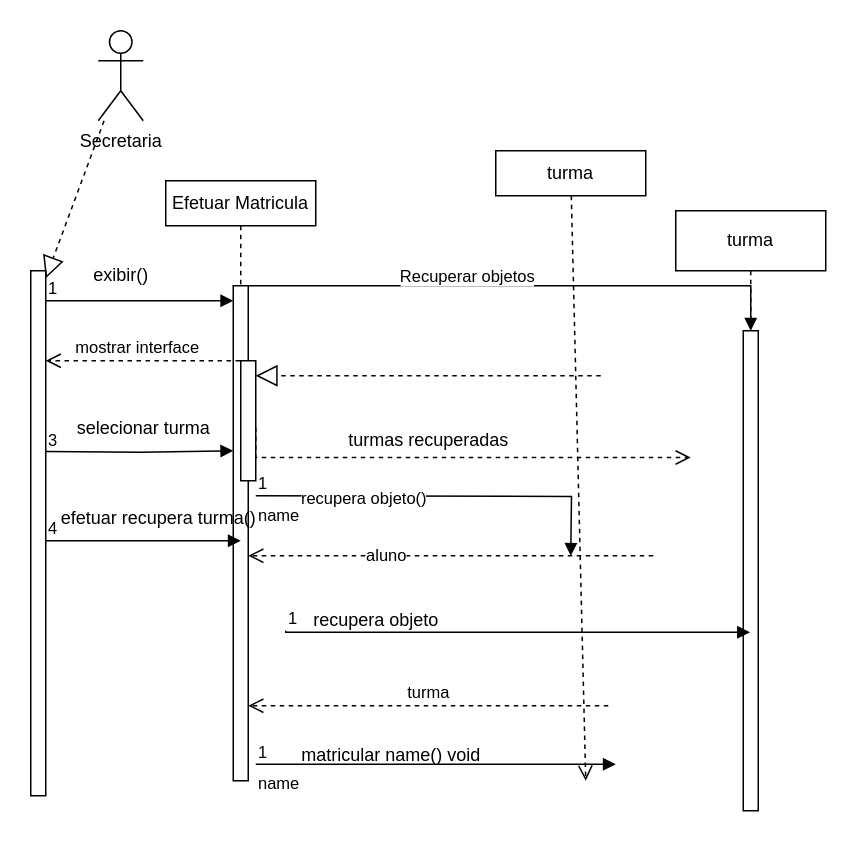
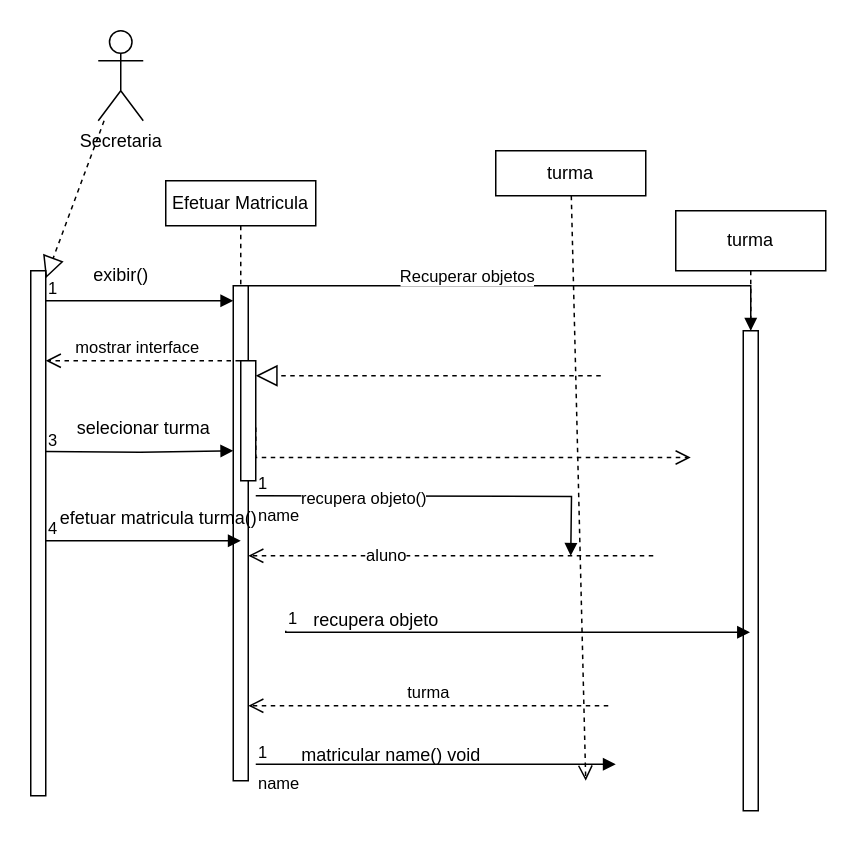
  <mxCell id="0" />
  <mxCell id="1" parent="0" />
  <mxCell id="2" value="Efetuar Matricula" style="shape=umlLifeline;perimeter=lifelinePerimeter;whiteSpace=wrap;html=1;container=0;dropTarget=0;collapsible=0;recursiveResize=0;outlineConnect=0;portConstraint=eastwest;newEdgeStyle={&quot;edgeStyle&quot;:&quot;elbowEdgeStyle&quot;,&quot;elbow&quot;:&quot;vertical&quot;,&quot;curved&quot;:0,&quot;rounded&quot;:0};size=30;" parent="1" vertex="1"><mxGeometry x="110" y="120" width="100" height="390" as="geometry" /></mxCell>
  <mxCell id="3" value="" style="html=1;points=[];perimeter=orthogonalPerimeter;outlineConnect=0;targetShapes=umlLifeline;portConstraint=eastwest;newEdgeStyle={&quot;edgeStyle&quot;:&quot;elbowEdgeStyle&quot;,&quot;elbow&quot;:&quot;vertical&quot;,&quot;curved&quot;:0,&quot;rounded&quot;:0};" parent="2" vertex="1"><mxGeometry x="45" y="70" width="10" height="330" as="geometry" /></mxCell>
  <mxCell id="4" value="" style="html=1;points=[];perimeter=orthogonalPerimeter;outlineConnect=0;targetShapes=umlLifeline;portConstraint=eastwest;newEdgeStyle={&quot;edgeStyle&quot;:&quot;elbowEdgeStyle&quot;,&quot;elbow&quot;:&quot;vertical&quot;,&quot;curved&quot;:0,&quot;rounded&quot;:0};" parent="2" vertex="1"><mxGeometry x="50" y="120" width="10" height="80" as="geometry" /></mxCell>
  <mxCell id="5" value="turma" style="shape=umlLifeline;perimeter=lifelinePerimeter;whiteSpace=wrap;html=1;container=0;dropTarget=0;collapsible=0;recursiveResize=0;outlineConnect=0;portConstraint=eastwest;newEdgeStyle={&quot;edgeStyle&quot;:&quot;elbowEdgeStyle&quot;,&quot;elbow&quot;:&quot;vertical&quot;,&quot;curved&quot;:0,&quot;rounded&quot;:0};" parent="1" vertex="1"><mxGeometry x="450" y="140" width="100" height="400" as="geometry" /></mxCell>
  <mxCell id="6" value="" style="html=1;points=[];perimeter=orthogonalPerimeter;outlineConnect=0;targetShapes=umlLifeline;portConstraint=eastwest;newEdgeStyle={&quot;edgeStyle&quot;:&quot;elbowEdgeStyle&quot;,&quot;elbow&quot;:&quot;vertical&quot;,&quot;curved&quot;:0,&quot;rounded&quot;:0};" parent="5" vertex="1"><mxGeometry x="45" y="80" width="10" height="320" as="geometry" /></mxCell>
  <mxCell id="7" value="-" style="html=1;verticalAlign=bottom;endArrow=block;edgeStyle=elbowEdgeStyle;elbow=vertical;curved=0;rounded=0;" parent="1" source="3" target="6" edge="1"><mxGeometry relative="1" as="geometry"><mxPoint x="185" y="200" as="sourcePoint" /><Array as="points"><mxPoint x="170" y="190" /></Array></mxGeometry></mxCell>
  <mxCell id="8" value="Recuperar objetos" style="edgeLabel;html=1;align=center;verticalAlign=middle;resizable=0;points=[];" vertex="1" connectable="0" parent="7"><mxGeometry x="-0.364" relative="1" as="geometry"><mxPoint x="29" y="-7" as="offset" /></mxGeometry></mxCell>
  <mxCell id="9" value="" style="html=1;verticalAlign=bottom;endArrow=open;dashed=1;endSize=8;edgeStyle=elbowEdgeStyle;elbow=vertical;curved=0;rounded=0;" parent="1" edge="1"><mxGeometry relative="1" as="geometry"><mxPoint x="165" y="370" as="targetPoint" /><Array as="points"><mxPoint x="180" y="370" /></Array><mxPoint x="435" y="370" as="sourcePoint" /></mxGeometry></mxCell>
  <mxCell id="10" value="aluno" style="edgeLabel;html=1;align=center;verticalAlign=middle;resizable=0;points=[];" vertex="1" connectable="0" parent="9"><mxGeometry x="0.326" y="-1" relative="1" as="geometry"><mxPoint as="offset" /></mxGeometry></mxCell>
  <mxCell id="11" value="" style="html=1;verticalAlign=bottom;endArrow=open;dashed=1;endSize=8;edgeStyle=elbowEdgeStyle;elbow=vertical;curved=0;rounded=0;" parent="1" edge="1"><mxGeometry relative="1" as="geometry"><mxPoint x="460" y="305" as="targetPoint" /><Array as="points"><mxPoint x="170" y="304.5" /></Array><mxPoint x="170" y="284.5" as="sourcePoint" /></mxGeometry></mxCell>
  <mxCell id="12" value="Secretaria" style="shape=umlActor;verticalLabelPosition=bottom;verticalAlign=top;html=1;outlineConnect=0;" vertex="1" parent="1"><mxGeometry x="65" y="20" width="30" height="60" as="geometry" /></mxCell>
  <mxCell id="13" value="" style="html=1;points=[[0,0,0,0,5],[0,1,0,0,-5],[1,0,0,0,5],[1,1,0,0,-5]];perimeter=orthogonalPerimeter;outlineConnect=0;targetShapes=umlLifeline;portConstraint=eastwest;newEdgeStyle={&quot;curved&quot;:0,&quot;rounded&quot;:0};" vertex="1" parent="1"><mxGeometry x="20" y="180" width="10" height="350" as="geometry" /></mxCell>
  <mxCell id="14" value="" style="endArrow=block;dashed=1;endFill=0;endSize=12;html=1;rounded=0;entryX=1;entryY=0;entryDx=0;entryDy=5;entryPerimeter=0;" edge="1" parent="1" source="12" target="13"><mxGeometry width="160" relative="1" as="geometry"><mxPoint x="40" y="100" as="sourcePoint" /><mxPoint x="200" y="100" as="targetPoint" /></mxGeometry></mxCell>
  <mxCell id="15" value="" style="endArrow=block;endFill=1;html=1;edgeStyle=orthogonalEdgeStyle;align=left;verticalAlign=top;rounded=0;" edge="1" parent="1"><mxGeometry x="-1" relative="1" as="geometry"><mxPoint x="30" y="200" as="sourcePoint" /><mxPoint x="155" y="200" as="targetPoint" /></mxGeometry></mxCell>
  <mxCell id="16" value="1" style="edgeLabel;resizable=0;html=1;align=left;verticalAlign=bottom;" connectable="0" vertex="1" parent="15"><mxGeometry x="-1" relative="1" as="geometry" /></mxCell>
  <mxCell id="17" value="" style="html=1;verticalAlign=bottom;endArrow=open;dashed=1;endSize=8;curved=0;rounded=0;" edge="1" parent="1" source="2"><mxGeometry x="0.004" relative="1" as="geometry"><mxPoint x="110" y="240" as="sourcePoint" /><mxPoint x="30" y="240" as="targetPoint" /><mxPoint as="offset" /></mxGeometry></mxCell>
  <mxCell id="18" value="mostrar interface" style="edgeLabel;html=1;align=center;verticalAlign=middle;resizable=0;points=[];" vertex="1" connectable="0" parent="17"><mxGeometry x="0.339" y="-3" relative="1" as="geometry"><mxPoint x="18" y="-7" as="offset" /></mxGeometry></mxCell>
  <mxCell id="19" value="" style="endArrow=block;endFill=1;html=1;edgeStyle=orthogonalEdgeStyle;align=left;verticalAlign=top;rounded=0;" edge="1" parent="1"><mxGeometry x="-1" relative="1" as="geometry"><mxPoint x="30" y="300.5" as="sourcePoint" /><mxPoint x="155" y="300" as="targetPoint" /></mxGeometry></mxCell>
  <mxCell id="20" value="3" style="edgeLabel;resizable=0;html=1;align=left;verticalAlign=bottom;" connectable="0" vertex="1" parent="19"><mxGeometry x="-1" relative="1" as="geometry" /></mxCell>
  <mxCell id="21" value="" style="endArrow=block;endFill=1;html=1;edgeStyle=orthogonalEdgeStyle;align=left;verticalAlign=top;rounded=0;" edge="1" parent="1"><mxGeometry x="-1" relative="1" as="geometry"><mxPoint x="30" y="360" as="sourcePoint" /><mxPoint x="160" y="360" as="targetPoint" /></mxGeometry></mxCell>
  <mxCell id="22" value="4" style="edgeLabel;resizable=0;html=1;align=left;verticalAlign=bottom;" connectable="0" vertex="1" parent="21"><mxGeometry x="-1" relative="1" as="geometry" /></mxCell>
  <mxCell id="23" value="exibir()" style="text;html=1;align=center;verticalAlign=middle;resizable=0;points=[];autosize=1;strokeColor=none;fillColor=none;" vertex="1" parent="1"><mxGeometry x="50" y="168" width="60" height="30" as="geometry" /></mxCell>
  <mxCell id="24" value="selecionar turma" style="text;html=1;align=center;verticalAlign=middle;resizable=0;points=[];autosize=1;strokeColor=none;fillColor=none;" vertex="1" parent="1"><mxGeometry x="40" y="270" width="110" height="30" as="geometry" /></mxCell>
- <mxCell id="25" value="efetuar recupera turma()" style="text;html=1;align=center;verticalAlign=middle;resizable=0;points=[];autosize=1;strokeColor=none;fillColor=none;" vertex="1" parent="1"><mxGeometry x="30" y="330" width="150" height="30" as="geometry" /></mxCell>
+ <mxCell id="25" value="efetuar matricula turma()" style="text;html=1;align=center;verticalAlign=middle;resizable=0;points=[];autosize=1;strokeColor=none;fillColor=none;" vertex="1" parent="1"><mxGeometry x="30" y="330" width="150" height="30" as="geometry" /></mxCell>
  <mxCell id="26" value="" style="endArrow=block;dashed=1;endFill=0;endSize=12;html=1;rounded=0;" edge="1" parent="1"><mxGeometry width="160" relative="1" as="geometry"><mxPoint x="400" y="250" as="sourcePoint" /><mxPoint x="170" y="250" as="targetPoint" /></mxGeometry></mxCell>
- <mxCell id="27" value="turmas recuperadas" style="text;html=1;align=center;verticalAlign=middle;resizable=0;points=[];autosize=1;strokeColor=none;fillColor=none;" vertex="1" parent="1"><mxGeometry x="220" y="278" width="130" height="30" as="geometry" /></mxCell>
  <mxCell id="28" value="turma" style="html=1;whiteSpace=wrap;" vertex="1" parent="1"><mxGeometry x="330" y="100" width="100" height="30" as="geometry" /></mxCell>
  <mxCell id="29" value="" style="html=1;verticalAlign=bottom;endArrow=open;dashed=1;endSize=8;curved=0;rounded=0;" edge="1" parent="1" source="28"><mxGeometry relative="1" as="geometry"><mxPoint x="360" y="150" as="sourcePoint" /><mxPoint x="390" y="520" as="targetPoint" /></mxGeometry></mxCell>
  <mxCell id="30" value="name" style="endArrow=block;endFill=1;html=1;edgeStyle=orthogonalEdgeStyle;align=left;verticalAlign=top;rounded=0;" edge="1" parent="1"><mxGeometry x="-1" relative="1" as="geometry"><mxPoint x="170" y="330" as="sourcePoint" /><mxPoint x="380" y="370" as="targetPoint" /></mxGeometry></mxCell>
  <mxCell id="31" value="1" style="edgeLabel;resizable=0;html=1;align=left;verticalAlign=bottom;" connectable="0" vertex="1" parent="30"><mxGeometry x="-1" relative="1" as="geometry" /></mxCell>
  <mxCell id="32" value="recupera objeto()" style="edgeLabel;html=1;align=center;verticalAlign=middle;resizable=0;points=[];" vertex="1" connectable="0" parent="30"><mxGeometry x="-0.424" y="-1" relative="1" as="geometry"><mxPoint as="offset" /></mxGeometry></mxCell>
  <mxCell id="33" value="" style="endArrow=block;endFill=1;html=1;edgeStyle=orthogonalEdgeStyle;align=left;verticalAlign=top;rounded=0;" edge="1" parent="1" target="5"><mxGeometry x="-1" relative="1" as="geometry"><mxPoint x="190" y="420" as="sourcePoint" /><mxPoint x="519.5" y="330" as="targetPoint" /><Array as="points"><mxPoint x="190" y="421" /></Array></mxGeometry></mxCell>
  <mxCell id="34" value="1" style="edgeLabel;resizable=0;html=1;align=left;verticalAlign=bottom;" connectable="0" vertex="1" parent="33"><mxGeometry x="-1" relative="1" as="geometry" /></mxCell>
  <mxCell id="35" value="recupera objeto" style="text;html=1;align=center;verticalAlign=middle;resizable=0;points=[];autosize=1;strokeColor=none;fillColor=none;" vertex="1" parent="1"><mxGeometry x="195" y="398" width="110" height="30" as="geometry" /></mxCell>
  <mxCell id="36" value="turma" style="html=1;verticalAlign=bottom;endArrow=open;dashed=1;endSize=8;curved=0;rounded=0;" edge="1" parent="1"><mxGeometry relative="1" as="geometry"><mxPoint x="405" y="470" as="sourcePoint" /><mxPoint x="165" y="470" as="targetPoint" /></mxGeometry></mxCell>
  <mxCell id="37" value="name" style="endArrow=block;endFill=1;html=1;edgeStyle=orthogonalEdgeStyle;align=left;verticalAlign=top;rounded=0;" edge="1" parent="1"><mxGeometry x="-1" relative="1" as="geometry"><mxPoint x="170" y="509" as="sourcePoint" /><mxPoint x="410" y="509" as="targetPoint" /></mxGeometry></mxCell>
  <mxCell id="38" value="1" style="edgeLabel;resizable=0;html=1;align=left;verticalAlign=bottom;" connectable="0" vertex="1" parent="37"><mxGeometry x="-1" relative="1" as="geometry" /></mxCell>
  <mxCell id="39" value="matricular name() void" style="text;html=1;align=center;verticalAlign=middle;resizable=0;points=[];autosize=1;strokeColor=none;fillColor=none;" vertex="1" parent="1"><mxGeometry x="190" y="488" width="140" height="30" as="geometry" /></mxCell>
